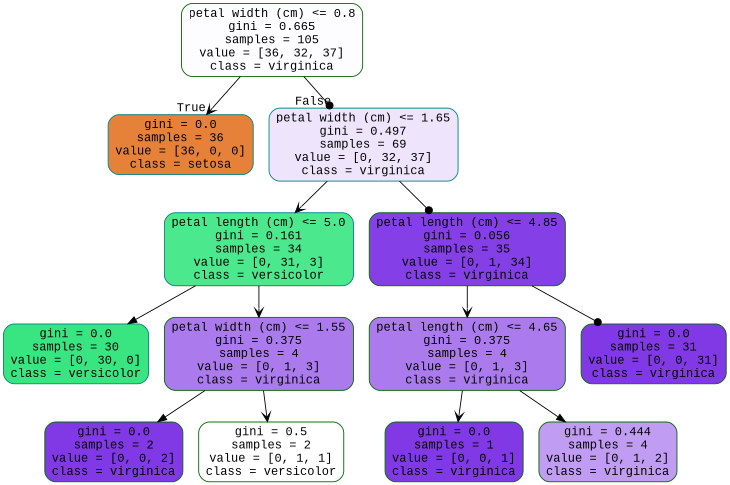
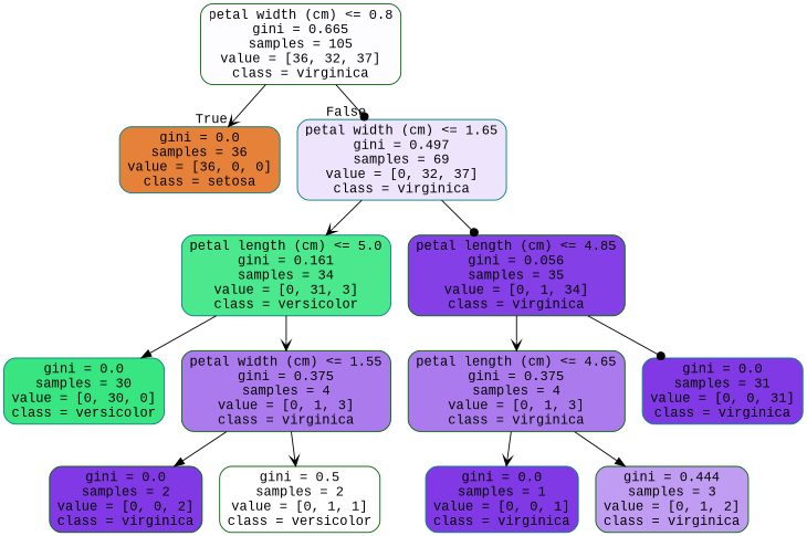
  digraph {
    fontname="Liberation Mono"
    node [color=darkgreen fillcolor="#8139e5" fontname="Liberation Mono" shape=box style="filled, rounded"]
    edge [arrowhead=vee fontname="Liberation Mono"]
    n1 [fillcolor="#fdfcff" label="petal width (cm) <= 0.8\ngini = 0.665\nsamples = 105\nvalue = [36, 32, 37]\nclass = virginica"]
    n2 [color=teal fillcolor="#e58139" label="gini = 0.0\nsamples = 36\nvalue = [36, 0, 0]\nclass = setosa"]
    n3 [color=teal fillcolor="#eee4fb" label="petal width (cm) <= 1.65\ngini = 0.497\nsamples = 69\nvalue = [0, 32, 37]\nclass = virginica"]
    n4 [color=teal fillcolor="#4ce88d" label="petal length (cm) <= 5.0\ngini = 0.161\nsamples = 34\nvalue = [0, 31, 3]\nclass = versicolor"]
    n5 [fillcolor="#853fe6" label="petal length (cm) <= 4.85\ngini = 0.056\nsamples = 35\nvalue = [0, 1, 34]\nclass = virginica"]
    n6 [color=teal fillcolor="#39e581" label="gini = 0.0\nsamples = 30\nvalue = [0, 30, 0]\nclass = versicolor"]
    n7 [fillcolor="#ab7bee" label="petal width (cm) <= 1.55\ngini = 0.375\nsamples = 4\nvalue = [0, 1, 3]\nclass = virginica"]
    n8 [fillcolor="#ab7bee" label="petal length (cm) <= 4.65\ngini = 0.375\nsamples = 4\nvalue = [0, 1, 3]\nclass = virginica"]
-   n9 [label="gini = 0.0\nsamples = 31\nvalue = [0, 0, 31]\nclass = virginica"]
+   n9 [color=teal label="gini = 0.0\nsamples = 31\nvalue = [0, 0, 31]\nclass = virginica"]
    n10 [label="gini = 0.0\nsamples = 2\nvalue = [0, 0, 2]\nclass = virginica"]
    n11 [fillcolor="#ffffff" label="gini = 0.5\nsamples = 2\nvalue = [0, 1, 1]\nclass = versicolor"]
-   n12 [label="gini = 0.0\nsamples = 1\nvalue = [0, 0, 1]\nclass = virginica"]
-   n13 [fillcolor="#c09cf2" label="gini = 0.444\nsamples = 4\nvalue = [0, 1, 2]\nclass = virginica"]
+   n12 [color=teal label="gini = 0.0\nsamples = 1\nvalue = [0, 0, 1]\nclass = virginica"]
+   n13 [fillcolor="#c09cf2" label="gini = 0.444\nsamples = 3\nvalue = [0, 1, 2]\nclass = virginica"]
    n1 -> n2 [headlabel=True labelangle=45 labeldistance=2.5]
    n1 -> n3 [arrowhead=dot headlabel=False labelangle=-45 labeldistance=2.5]
    n3 -> n4
    n3 -> n5 [arrowhead=dot]
    n4 -> n6 [arrowhead=normal]
    n4 -> n7
    n5 -> n8
    n5 -> n9 [arrowhead=dot]
    n7 -> n10 [arrowhead=normal]
    n7 -> n11
    n8 -> n12
    n8 -> n13 [arrowhead=normal]
  }
